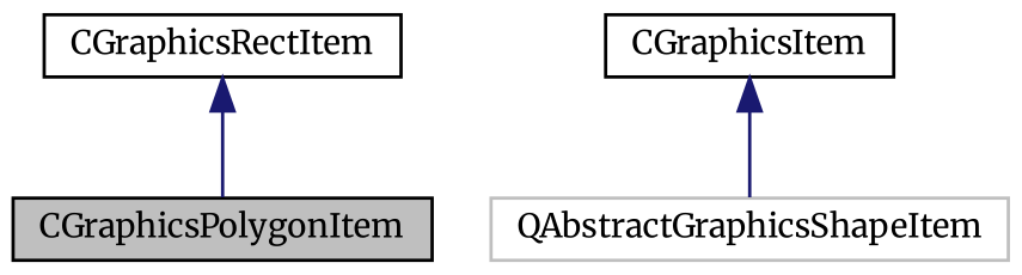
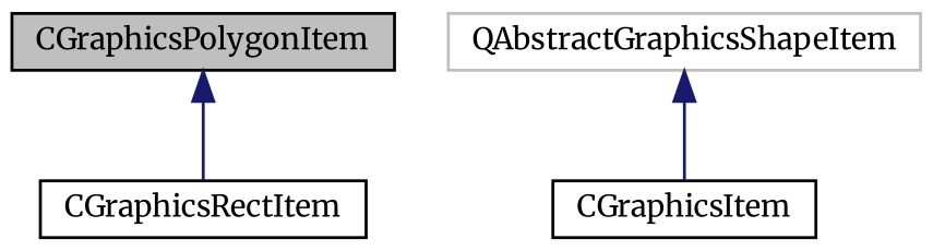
  digraph {
    fontname=Merriweather
    node [color=black fillcolor=white fontname=Merriweather fontsize=10 shape=record style=filled]
    edge [color=midnightblue dir=back fontname=Merriweather fontsize=10 labelfontname=Helvetica labelfontsize=10 style=solid]
    n1 [fillcolor=grey75 fontcolor=black height=0.2 label=CGraphicsPolygonItem width=0.4]
    n2 [height=0.2 label=CGraphicsRectItem width=0.4]
    n3 [height=0.2 label=CGraphicsItem width=0.4]
    n4 [color=grey75 height=0.2 label=QAbstractGraphicsShapeItem width=0.4]
-   n2 -> n1
-   n3 -> n4
+   n1 -> n2
+   n4 -> n3
  }
